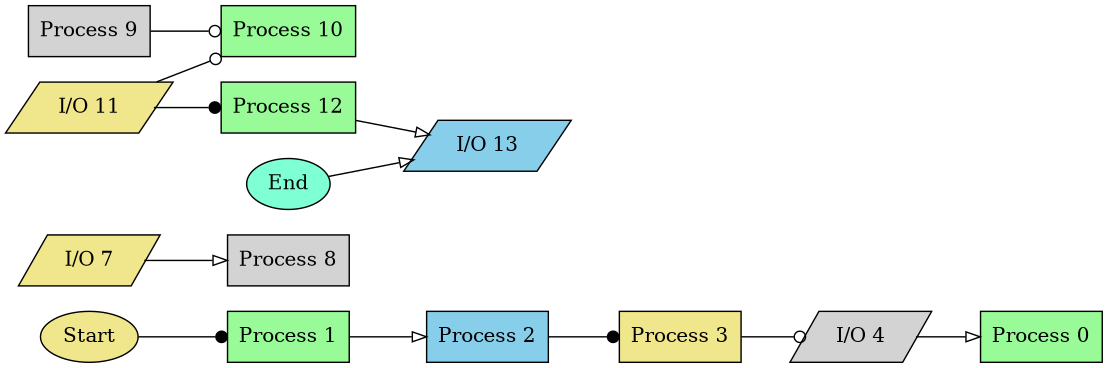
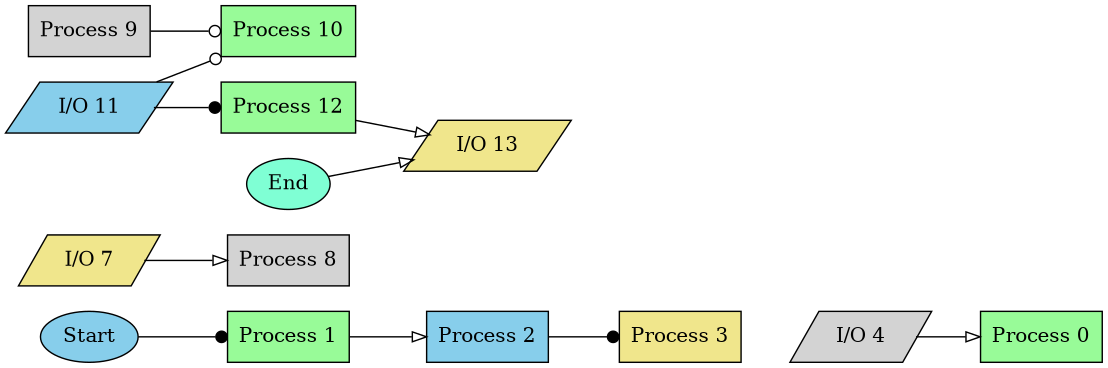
  digraph {
    rankdir=LR
    node [fillcolor=palegreen shape=box style=filled]
    edge [arrowhead=onormal]
-   n1 [fillcolor=khaki label=Start shape=oval]
+   n1 [fillcolor=skyblue label=Start shape=oval]
    n2 [label="Process 1"]
    n3 [fillcolor=skyblue label="Process 2"]
    n4 [fillcolor=khaki label="Process 3"]
    n5 [fillcolor=lightgrey label="I/O 4" shape=parallelogram]
    n6 [label="Process 0"]
    n7 [fillcolor=khaki label="I/O 7" shape=parallelogram]
    n8 [fillcolor=lightgrey label="Process 8"]
    n9 [fillcolor=lightgrey label="Process 9"]
    n10 [label="Process 10"]
-   n11 [fillcolor=khaki label="I/O 11" shape=parallelogram]
+   n11 [fillcolor=skyblue label="I/O 11" shape=parallelogram]
    n12 [label="Process 12"]
-   n13 [fillcolor=skyblue label="I/O 13" shape=parallelogram]
+   n13 [fillcolor=khaki label="I/O 13" shape=parallelogram]
    n14 [fillcolor=aquamarine label=End shape=oval]
    n1 -> n2 [arrowhead=dot]
    n2 -> n3
    n3 -> n4 [arrowhead=dot]
-   n4 -> n5 [arrowhead=odot]
    n5 -> n6
    n7 -> n8
    n9 -> n10 [arrowhead=odot]
    n11 -> n10 [arrowhead=odot]
    n11 -> n12 [arrowhead=dot]
    n12 -> n13
    n14 -> n13
  }
